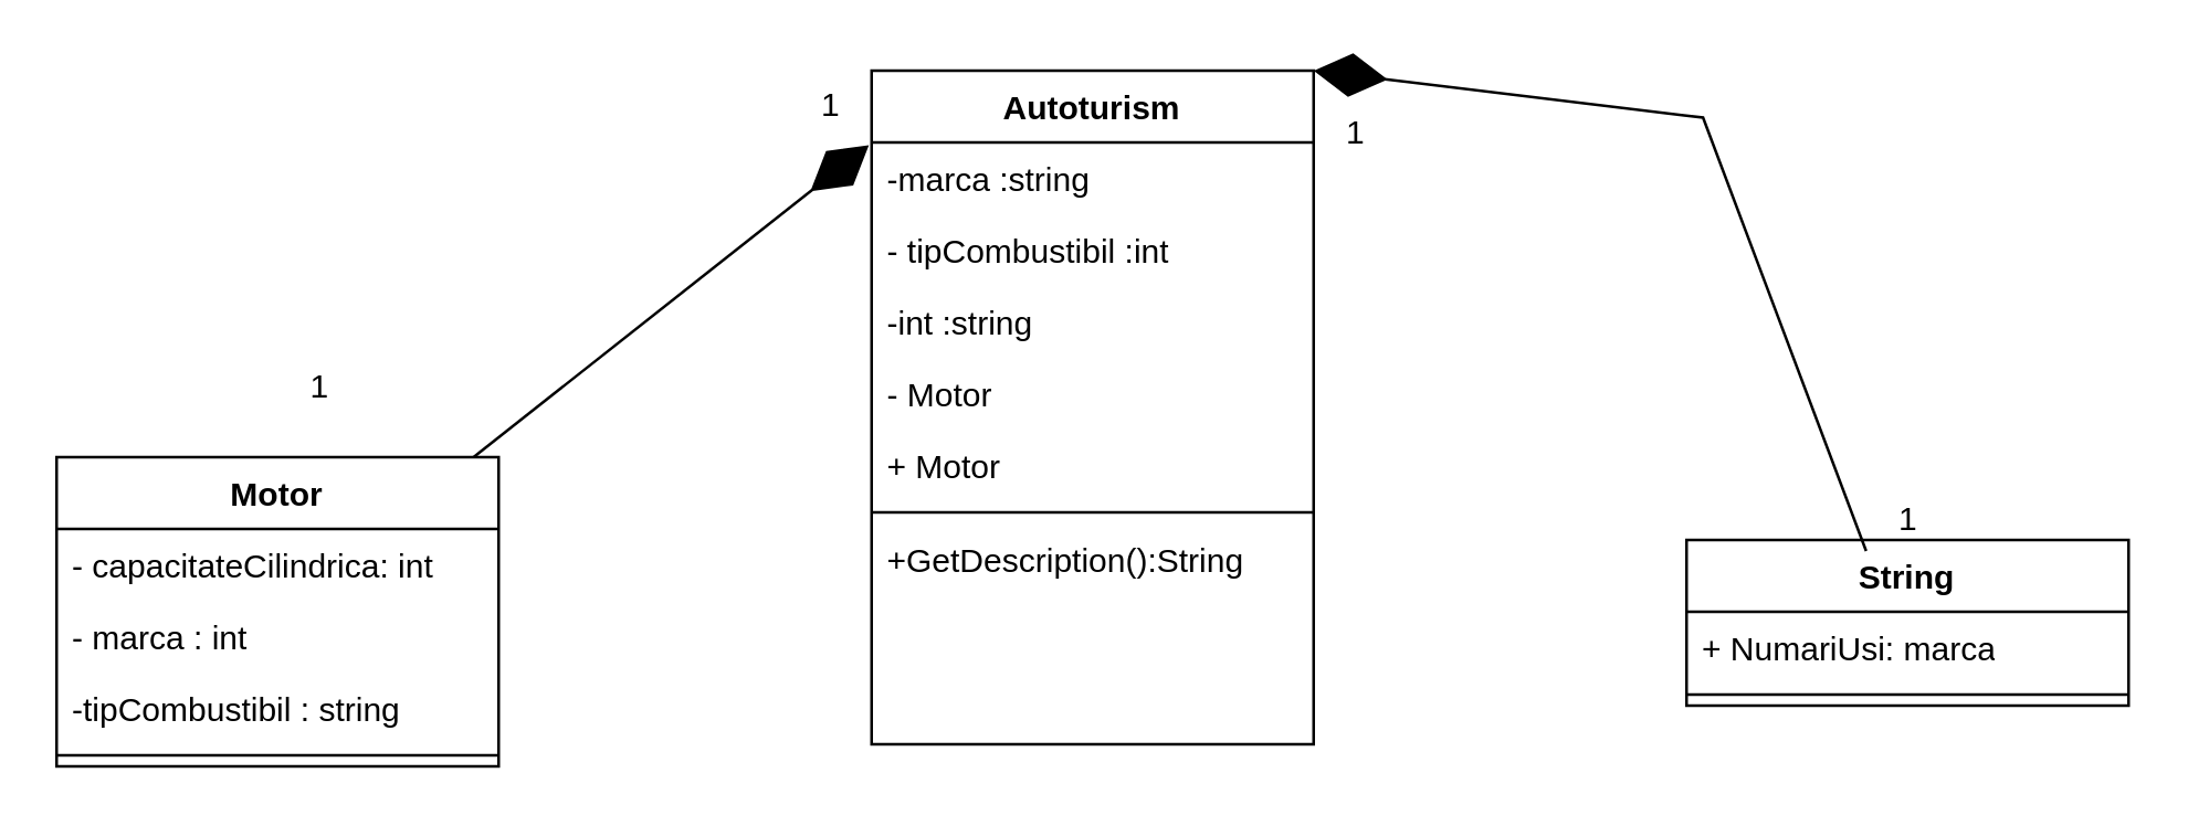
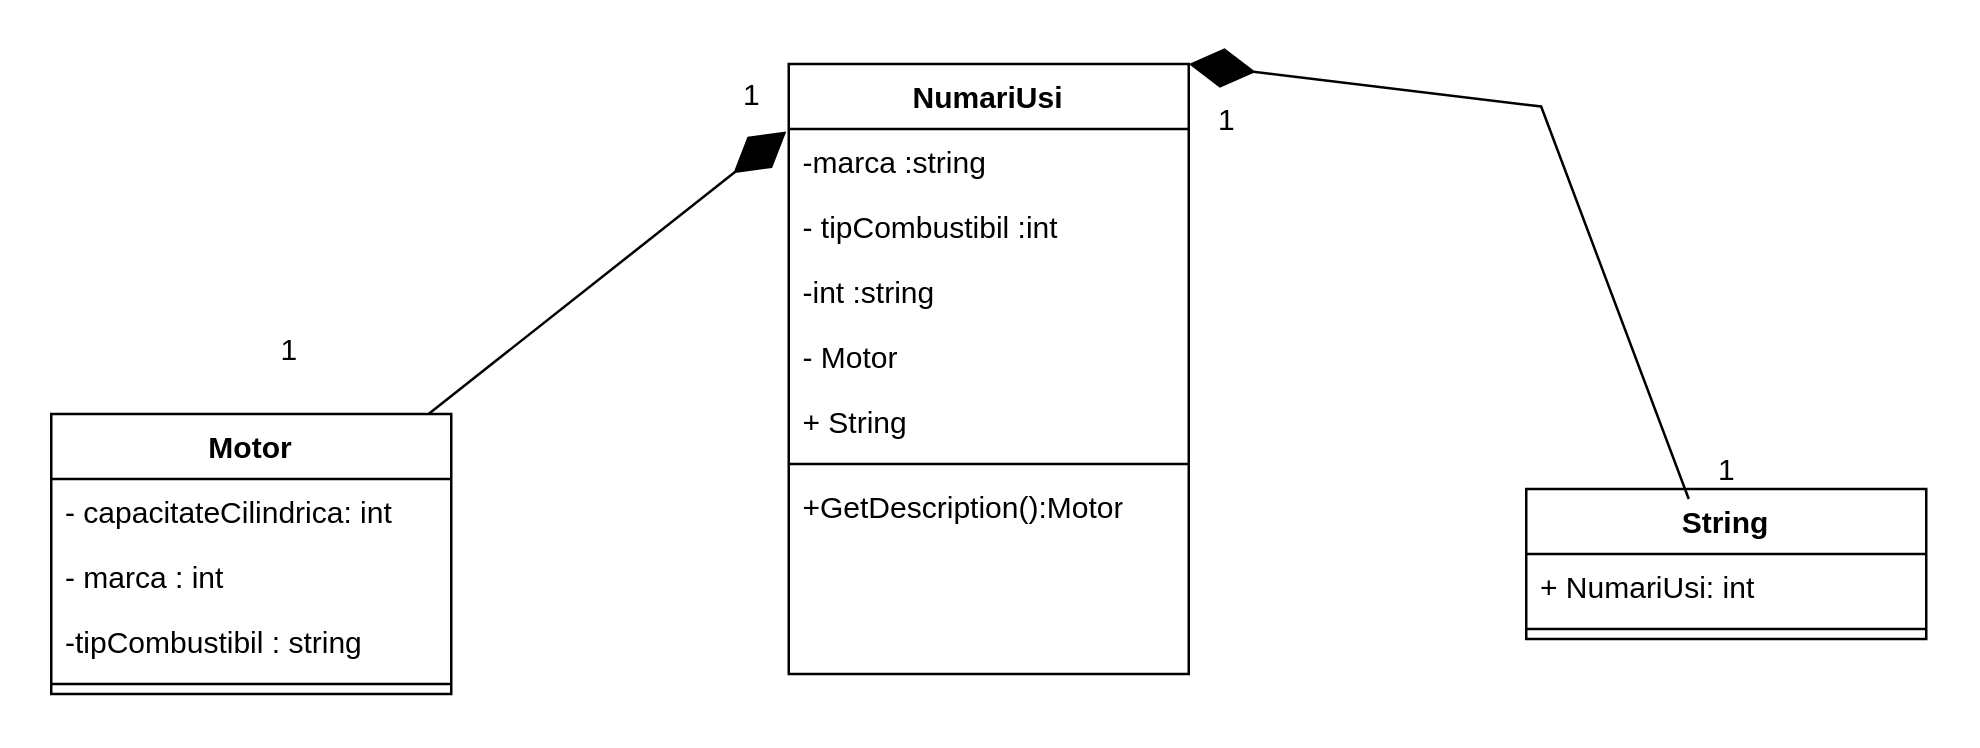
  <mxCell id="0" />
  <mxCell id="1" parent="0" />
- <mxCell id="2" value="Autoturism" style="swimlane;fontStyle=1;align=center;verticalAlign=top;childLayout=stackLayout;horizontal=1;startSize=26;horizontalStack=0;resizeParent=1;resizeParentMax=0;resizeLast=0;collapsible=1;marginBottom=0;whiteSpace=wrap;html=1;" parent="1" vertex="1"><mxGeometry x="315" y="22" width="160" height="244" as="geometry" /></mxCell>
+ <mxCell id="2" value="NumariUsi" style="swimlane;fontStyle=1;align=center;verticalAlign=top;childLayout=stackLayout;horizontal=1;startSize=26;horizontalStack=0;resizeParent=1;resizeParentMax=0;resizeLast=0;collapsible=1;marginBottom=0;whiteSpace=wrap;html=1;" parent="1" vertex="1"><mxGeometry x="315" y="22" width="160" height="244" as="geometry" /></mxCell>
  <mxCell id="3" value="-marca :string" style="text;strokeColor=none;fillColor=none;align=left;verticalAlign=top;spacingLeft=4;spacingRight=4;overflow=hidden;rotatable=0;points=[[0,0.5],[1,0.5]];portConstraint=eastwest;whiteSpace=wrap;html=1;" parent="2" vertex="1"><mxGeometry y="26" width="160" height="26" as="geometry" /></mxCell>
  <mxCell id="4" value="- tipCombustibil :int" style="text;strokeColor=none;fillColor=none;align=left;verticalAlign=top;spacingLeft=4;spacingRight=4;overflow=hidden;rotatable=0;points=[[0,0.5],[1,0.5]];portConstraint=eastwest;whiteSpace=wrap;html=1;" parent="2" vertex="1"><mxGeometry y="52" width="160" height="26" as="geometry" /></mxCell>
  <mxCell id="5" value="-int :string" style="text;strokeColor=none;fillColor=none;align=left;verticalAlign=top;spacingLeft=4;spacingRight=4;overflow=hidden;rotatable=0;points=[[0,0.5],[1,0.5]];portConstraint=eastwest;whiteSpace=wrap;html=1;" parent="2" vertex="1"><mxGeometry y="78" width="160" height="26" as="geometry" /></mxCell>
  <mxCell id="6" value="- Motor" style="text;strokeColor=none;fillColor=none;align=left;verticalAlign=top;spacingLeft=4;spacingRight=4;overflow=hidden;rotatable=0;points=[[0,0.5],[1,0.5]];portConstraint=eastwest;whiteSpace=wrap;html=1;" parent="2" vertex="1"><mxGeometry y="104" width="160" height="26" as="geometry" /></mxCell>
- <mxCell id="7" value="+ Motor" style="text;strokeColor=none;fillColor=none;align=left;verticalAlign=top;spacingLeft=4;spacingRight=4;overflow=hidden;rotatable=0;points=[[0,0.5],[1,0.5]];portConstraint=eastwest;whiteSpace=wrap;html=1;" parent="2" vertex="1"><mxGeometry y="130" width="160" height="26" as="geometry" /></mxCell>
+ <mxCell id="7" value="+ String" style="text;strokeColor=none;fillColor=none;align=left;verticalAlign=top;spacingLeft=4;spacingRight=4;overflow=hidden;rotatable=0;points=[[0,0.5],[1,0.5]];portConstraint=eastwest;whiteSpace=wrap;html=1;" parent="2" vertex="1"><mxGeometry y="130" width="160" height="26" as="geometry" /></mxCell>
  <mxCell id="8" value="" style="line;strokeWidth=1;fillColor=none;align=left;verticalAlign=middle;spacingTop=-1;spacingLeft=3;spacingRight=3;rotatable=0;labelPosition=right;points=[];portConstraint=eastwest;strokeColor=inherit;" parent="2" vertex="1"><mxGeometry y="156" width="160" height="8" as="geometry" /></mxCell>
- <mxCell id="9" value="+GetDescription():String" style="text;strokeColor=none;fillColor=none;align=left;verticalAlign=top;spacingLeft=4;spacingRight=4;overflow=hidden;rotatable=0;points=[[0,0.5],[1,0.5]];portConstraint=eastwest;whiteSpace=wrap;html=1;" parent="2" vertex="1"><mxGeometry y="164" width="160" height="80" as="geometry" /></mxCell>
+ <mxCell id="9" value="+GetDescription():Motor" style="text;strokeColor=none;fillColor=none;align=left;verticalAlign=top;spacingLeft=4;spacingRight=4;overflow=hidden;rotatable=0;points=[[0,0.5],[1,0.5]];portConstraint=eastwest;whiteSpace=wrap;html=1;" parent="2" vertex="1"><mxGeometry y="164" width="160" height="80" as="geometry" /></mxCell>
  <mxCell id="10" value="Motor" style="swimlane;fontStyle=1;align=center;verticalAlign=top;childLayout=stackLayout;horizontal=1;startSize=26;horizontalStack=0;resizeParent=1;resizeParentMax=0;resizeLast=0;collapsible=1;marginBottom=0;whiteSpace=wrap;html=1;" parent="1" vertex="1"><mxGeometry x="20" y="162" width="160" height="112" as="geometry" /></mxCell>
  <mxCell id="11" value="- capacitateCilindrica: int" style="text;strokeColor=none;fillColor=none;align=left;verticalAlign=top;spacingLeft=4;spacingRight=4;overflow=hidden;rotatable=0;points=[[0,0.5],[1,0.5]];portConstraint=eastwest;whiteSpace=wrap;html=1;" parent="10" vertex="1"><mxGeometry y="26" width="160" height="26" as="geometry" /></mxCell>
  <mxCell id="12" value="- marca : int&amp;nbsp;" style="text;strokeColor=none;fillColor=none;align=left;verticalAlign=top;spacingLeft=4;spacingRight=4;overflow=hidden;rotatable=0;points=[[0,0.5],[1,0.5]];portConstraint=eastwest;whiteSpace=wrap;html=1;" parent="10" vertex="1"><mxGeometry y="52" width="160" height="26" as="geometry" /></mxCell>
  <mxCell id="13" value="-tipCombustibil : string" style="text;strokeColor=none;fillColor=none;align=left;verticalAlign=top;spacingLeft=4;spacingRight=4;overflow=hidden;rotatable=0;points=[[0,0.5],[1,0.5]];portConstraint=eastwest;whiteSpace=wrap;html=1;" parent="10" vertex="1"><mxGeometry y="78" width="160" height="26" as="geometry" /></mxCell>
  <mxCell id="14" value="" style="line;strokeWidth=1;fillColor=none;align=left;verticalAlign=middle;spacingTop=-1;spacingLeft=3;spacingRight=3;rotatable=0;labelPosition=right;points=[];portConstraint=eastwest;strokeColor=inherit;" parent="10" vertex="1"><mxGeometry y="104" width="160" height="8" as="geometry" /></mxCell>
  <mxCell id="15" value="String" style="swimlane;fontStyle=1;align=center;verticalAlign=top;childLayout=stackLayout;horizontal=1;startSize=26;horizontalStack=0;resizeParent=1;resizeParentMax=0;resizeLast=0;collapsible=1;marginBottom=0;whiteSpace=wrap;html=1;" parent="1" vertex="1"><mxGeometry x="610" y="192" width="160" height="60" as="geometry" /></mxCell>
- <mxCell id="16" value="+ NumariUsi: marca" style="text;strokeColor=none;fillColor=none;align=left;verticalAlign=top;spacingLeft=4;spacingRight=4;overflow=hidden;rotatable=0;points=[[0,0.5],[1,0.5]];portConstraint=eastwest;whiteSpace=wrap;html=1;" parent="15" vertex="1"><mxGeometry y="26" width="160" height="26" as="geometry" /></mxCell>
+ <mxCell id="16" value="+ NumariUsi: int" style="text;strokeColor=none;fillColor=none;align=left;verticalAlign=top;spacingLeft=4;spacingRight=4;overflow=hidden;rotatable=0;points=[[0,0.5],[1,0.5]];portConstraint=eastwest;whiteSpace=wrap;html=1;" parent="15" vertex="1"><mxGeometry y="26" width="160" height="26" as="geometry" /></mxCell>
  <mxCell id="17" value="" style="line;strokeWidth=1;fillColor=none;align=left;verticalAlign=middle;spacingTop=-1;spacingLeft=3;spacingRight=3;rotatable=0;labelPosition=right;points=[];portConstraint=eastwest;strokeColor=inherit;" parent="15" vertex="1"><mxGeometry y="52" width="160" height="8" as="geometry" /></mxCell>
  <mxCell id="18" value="" style="endArrow=diamondThin;endFill=1;endSize=24;html=1;rounded=0;entryX=0.967;entryY=0.967;entryDx=0;entryDy=0;entryPerimeter=0;" parent="1" source="10" target="20" edge="1"><mxGeometry width="160" relative="1" as="geometry"><mxPoint x="265.96" y="-18.004" as="sourcePoint" /><mxPoint x="50" y="107.6" as="targetPoint" /></mxGeometry></mxCell>
  <mxCell id="19" value="" style="endArrow=diamondThin;endFill=1;endSize=24;html=1;rounded=0;entryX=1;entryY=0;entryDx=0;entryDy=0;exitX=0;exitY=0.867;exitDx=0;exitDy=0;exitPerimeter=0;" parent="1" source="23" target="2" edge="1"><mxGeometry width="160" relative="1" as="geometry"><mxPoint x="520" y="-37.336" as="sourcePoint" /><mxPoint x="730.04" y="122" as="targetPoint" /><Array as="points"><mxPoint x="615.96" y="39" /></Array></mxGeometry></mxCell>
  <mxCell id="20" value="1" style="text;html=1;align=center;verticalAlign=middle;resizable=0;points=[];autosize=1;strokeColor=none;fillColor=none;" parent="1" vertex="1"><mxGeometry x="285" y="20" width="30" height="30" as="geometry" /></mxCell>
  <mxCell id="21" value="1" style="text;html=1;align=center;verticalAlign=middle;resizable=0;points=[];autosize=1;strokeColor=none;fillColor=none;" parent="1" vertex="1"><mxGeometry x="100" y="122" width="30" height="30" as="geometry" /></mxCell>
  <mxCell id="22" value="1" style="text;html=1;align=center;verticalAlign=middle;resizable=0;points=[];autosize=1;strokeColor=none;fillColor=none;" parent="1" vertex="1"><mxGeometry x="475" y="30" width="30" height="30" as="geometry" /></mxCell>
  <mxCell id="23" value="1" style="text;html=1;align=center;verticalAlign=middle;resizable=0;points=[];autosize=1;strokeColor=none;fillColor=none;" parent="1" vertex="1"><mxGeometry x="675" y="170" width="30" height="30" as="geometry" /></mxCell>
